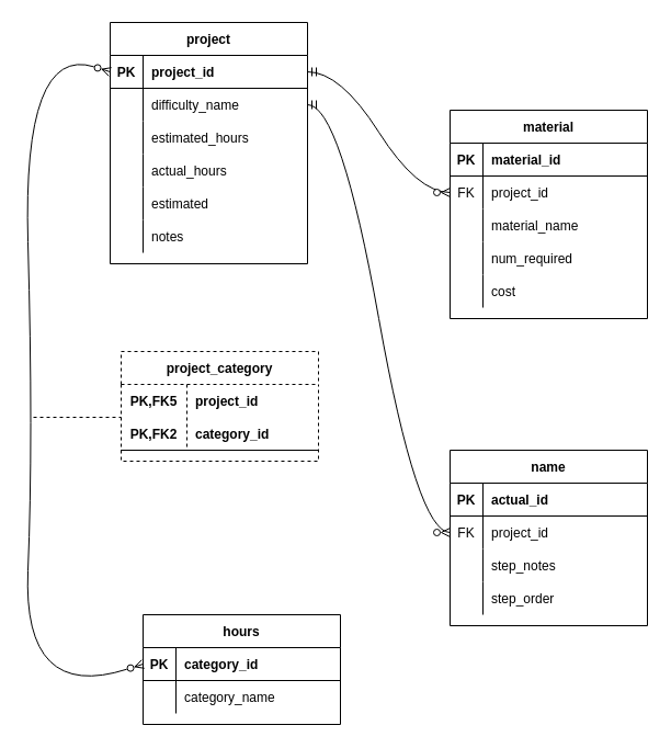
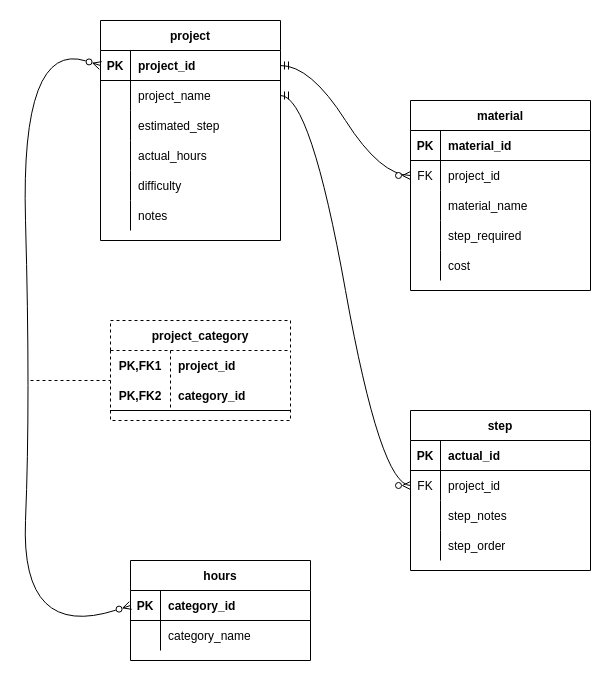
  <mxCell id="0" />
  <mxCell id="1" parent="0" />
  <mxCell id="2" value="project" style="shape=table;startSize=30;container=1;collapsible=1;childLayout=tableLayout;fixedRows=1;rowLines=0;fontStyle=1;align=center;resizeLast=1;" vertex="1" parent="1"><mxGeometry x="100" y="20" width="180" height="220" as="geometry" /></mxCell>
  <mxCell id="3" value="" style="shape=tableRow;horizontal=0;startSize=0;swimlaneHead=0;swimlaneBody=0;fillColor=none;collapsible=0;dropTarget=0;points=[[0,0.5],[1,0.5]];portConstraint=eastwest;top=0;left=0;right=0;bottom=1;" vertex="1" parent="2"><mxGeometry y="30" width="180" height="30" as="geometry" /></mxCell>
  <mxCell id="4" value="PK" style="shape=partialRectangle;connectable=0;fillColor=none;top=0;left=0;bottom=0;right=0;fontStyle=1;overflow=hidden;" vertex="1" parent="3"><mxGeometry width="30" height="30" as="geometry"><mxRectangle width="30" height="30" as="alternateBounds" /></mxGeometry></mxCell>
  <mxCell id="5" value="project_id" style="shape=partialRectangle;connectable=0;fillColor=none;top=0;left=0;bottom=0;right=0;align=left;spacingLeft=6;fontStyle=1;overflow=hidden;" vertex="1" parent="3"><mxGeometry x="30" width="150" height="30" as="geometry"><mxRectangle width="150" height="30" as="alternateBounds" /></mxGeometry></mxCell>
  <mxCell id="6" value="" style="shape=tableRow;horizontal=0;startSize=0;swimlaneHead=0;swimlaneBody=0;fillColor=none;collapsible=0;dropTarget=0;points=[[0,0.5],[1,0.5]];portConstraint=eastwest;top=0;left=0;right=0;bottom=0;" vertex="1" parent="2"><mxGeometry y="60" width="180" height="30" as="geometry" /></mxCell>
  <mxCell id="7" value="" style="shape=partialRectangle;connectable=0;fillColor=none;top=0;left=0;bottom=0;right=0;editable=1;overflow=hidden;" vertex="1" parent="6"><mxGeometry width="30" height="30" as="geometry"><mxRectangle width="30" height="30" as="alternateBounds" /></mxGeometry></mxCell>
- <mxCell id="8" value="difficulty_name" style="shape=partialRectangle;connectable=0;fillColor=none;top=0;left=0;bottom=0;right=0;align=left;spacingLeft=6;overflow=hidden;" vertex="1" parent="6"><mxGeometry x="30" width="150" height="30" as="geometry"><mxRectangle width="150" height="30" as="alternateBounds" /></mxGeometry></mxCell>
+ <mxCell id="8" value="project_name" style="shape=partialRectangle;connectable=0;fillColor=none;top=0;left=0;bottom=0;right=0;align=left;spacingLeft=6;overflow=hidden;" vertex="1" parent="6"><mxGeometry x="30" width="150" height="30" as="geometry"><mxRectangle width="150" height="30" as="alternateBounds" /></mxGeometry></mxCell>
  <mxCell id="9" value="" style="shape=tableRow;horizontal=0;startSize=0;swimlaneHead=0;swimlaneBody=0;fillColor=none;collapsible=0;dropTarget=0;points=[[0,0.5],[1,0.5]];portConstraint=eastwest;top=0;left=0;right=0;bottom=0;" vertex="1" parent="2"><mxGeometry y="90" width="180" height="30" as="geometry" /></mxCell>
  <mxCell id="10" value="" style="shape=partialRectangle;connectable=0;fillColor=none;top=0;left=0;bottom=0;right=0;editable=1;overflow=hidden;" vertex="1" parent="9"><mxGeometry width="30" height="30" as="geometry"><mxRectangle width="30" height="30" as="alternateBounds" /></mxGeometry></mxCell>
- <mxCell id="11" value="estimated_hours" style="shape=partialRectangle;connectable=0;fillColor=none;top=0;left=0;bottom=0;right=0;align=left;spacingLeft=6;overflow=hidden;" vertex="1" parent="9"><mxGeometry x="30" width="150" height="30" as="geometry"><mxRectangle width="150" height="30" as="alternateBounds" /></mxGeometry></mxCell>
+ <mxCell id="11" value="estimated_step" style="shape=partialRectangle;connectable=0;fillColor=none;top=0;left=0;bottom=0;right=0;align=left;spacingLeft=6;overflow=hidden;" vertex="1" parent="9"><mxGeometry x="30" width="150" height="30" as="geometry"><mxRectangle width="150" height="30" as="alternateBounds" /></mxGeometry></mxCell>
  <mxCell id="12" value="" style="shape=tableRow;horizontal=0;startSize=0;swimlaneHead=0;swimlaneBody=0;fillColor=none;collapsible=0;dropTarget=0;points=[[0,0.5],[1,0.5]];portConstraint=eastwest;top=0;left=0;right=0;bottom=0;" vertex="1" parent="2"><mxGeometry y="120" width="180" height="30" as="geometry" /></mxCell>
  <mxCell id="13" value="" style="shape=partialRectangle;connectable=0;fillColor=none;top=0;left=0;bottom=0;right=0;editable=1;overflow=hidden;" vertex="1" parent="12"><mxGeometry width="30" height="30" as="geometry"><mxRectangle width="30" height="30" as="alternateBounds" /></mxGeometry></mxCell>
  <mxCell id="14" value="actual_hours" style="shape=partialRectangle;connectable=0;fillColor=none;top=0;left=0;bottom=0;right=0;align=left;spacingLeft=6;overflow=hidden;" vertex="1" parent="12"><mxGeometry x="30" width="150" height="30" as="geometry"><mxRectangle width="150" height="30" as="alternateBounds" /></mxGeometry></mxCell>
  <mxCell id="15" style="shape=tableRow;horizontal=0;startSize=0;swimlaneHead=0;swimlaneBody=0;fillColor=none;collapsible=0;dropTarget=0;points=[[0,0.5],[1,0.5]];portConstraint=eastwest;top=0;left=0;right=0;bottom=0;" vertex="1" parent="2"><mxGeometry y="150" width="180" height="30" as="geometry" /></mxCell>
  <mxCell id="16" style="shape=partialRectangle;connectable=0;fillColor=none;top=0;left=0;bottom=0;right=0;editable=1;overflow=hidden;" vertex="1" parent="15"><mxGeometry width="30" height="30" as="geometry"><mxRectangle width="30" height="30" as="alternateBounds" /></mxGeometry></mxCell>
- <mxCell id="17" value="estimated" style="shape=partialRectangle;connectable=0;fillColor=none;top=0;left=0;bottom=0;right=0;align=left;spacingLeft=6;overflow=hidden;" vertex="1" parent="15"><mxGeometry x="30" width="150" height="30" as="geometry"><mxRectangle width="150" height="30" as="alternateBounds" /></mxGeometry></mxCell>
+ <mxCell id="17" value="difficulty" style="shape=partialRectangle;connectable=0;fillColor=none;top=0;left=0;bottom=0;right=0;align=left;spacingLeft=6;overflow=hidden;" vertex="1" parent="15"><mxGeometry x="30" width="150" height="30" as="geometry"><mxRectangle width="150" height="30" as="alternateBounds" /></mxGeometry></mxCell>
  <mxCell id="18" style="shape=tableRow;horizontal=0;startSize=0;swimlaneHead=0;swimlaneBody=0;fillColor=none;collapsible=0;dropTarget=0;points=[[0,0.5],[1,0.5]];portConstraint=eastwest;top=0;left=0;right=0;bottom=0;" vertex="1" parent="2"><mxGeometry y="180" width="180" height="30" as="geometry" /></mxCell>
  <mxCell id="19" style="shape=partialRectangle;connectable=0;fillColor=none;top=0;left=0;bottom=0;right=0;editable=1;overflow=hidden;" vertex="1" parent="18"><mxGeometry width="30" height="30" as="geometry"><mxRectangle width="30" height="30" as="alternateBounds" /></mxGeometry></mxCell>
  <mxCell id="20" value="notes" style="shape=partialRectangle;connectable=0;fillColor=none;top=0;left=0;bottom=0;right=0;align=left;spacingLeft=6;overflow=hidden;" vertex="1" parent="18"><mxGeometry x="30" width="150" height="30" as="geometry"><mxRectangle width="150" height="30" as="alternateBounds" /></mxGeometry></mxCell>
  <mxCell id="21" value="material" style="shape=table;startSize=30;container=1;collapsible=1;childLayout=tableLayout;fixedRows=1;rowLines=0;fontStyle=1;align=center;resizeLast=1;" vertex="1" parent="1"><mxGeometry x="410" y="100" width="180" height="190" as="geometry" /></mxCell>
  <mxCell id="22" value="" style="shape=tableRow;horizontal=0;startSize=0;swimlaneHead=0;swimlaneBody=0;fillColor=none;collapsible=0;dropTarget=0;points=[[0,0.5],[1,0.5]];portConstraint=eastwest;top=0;left=0;right=0;bottom=1;" vertex="1" parent="21"><mxGeometry y="30" width="180" height="30" as="geometry" /></mxCell>
  <mxCell id="23" value="PK" style="shape=partialRectangle;connectable=0;fillColor=none;top=0;left=0;bottom=0;right=0;fontStyle=1;overflow=hidden;" vertex="1" parent="22"><mxGeometry width="30" height="30" as="geometry"><mxRectangle width="30" height="30" as="alternateBounds" /></mxGeometry></mxCell>
  <mxCell id="24" value="material_id" style="shape=partialRectangle;connectable=0;fillColor=none;top=0;left=0;bottom=0;right=0;align=left;spacingLeft=6;fontStyle=1;overflow=hidden;" vertex="1" parent="22"><mxGeometry x="30" width="150" height="30" as="geometry"><mxRectangle width="150" height="30" as="alternateBounds" /></mxGeometry></mxCell>
  <mxCell id="25" value="" style="shape=tableRow;horizontal=0;startSize=0;swimlaneHead=0;swimlaneBody=0;fillColor=none;collapsible=0;dropTarget=0;points=[[0,0.5],[1,0.5]];portConstraint=eastwest;top=0;left=0;right=0;bottom=0;" vertex="1" parent="21"><mxGeometry y="60" width="180" height="30" as="geometry" /></mxCell>
  <mxCell id="26" value="FK" style="shape=partialRectangle;connectable=0;fillColor=none;top=0;left=0;bottom=0;right=0;editable=1;overflow=hidden;" vertex="1" parent="25"><mxGeometry width="30" height="30" as="geometry"><mxRectangle width="30" height="30" as="alternateBounds" /></mxGeometry></mxCell>
  <mxCell id="27" value="project_id" style="shape=partialRectangle;connectable=0;fillColor=none;top=0;left=0;bottom=0;right=0;align=left;spacingLeft=6;overflow=hidden;" vertex="1" parent="25"><mxGeometry x="30" width="150" height="30" as="geometry"><mxRectangle width="150" height="30" as="alternateBounds" /></mxGeometry></mxCell>
  <mxCell id="28" value="" style="shape=tableRow;horizontal=0;startSize=0;swimlaneHead=0;swimlaneBody=0;fillColor=none;collapsible=0;dropTarget=0;points=[[0,0.5],[1,0.5]];portConstraint=eastwest;top=0;left=0;right=0;bottom=0;" vertex="1" parent="21"><mxGeometry y="90" width="180" height="30" as="geometry" /></mxCell>
  <mxCell id="29" value="" style="shape=partialRectangle;connectable=0;fillColor=none;top=0;left=0;bottom=0;right=0;editable=1;overflow=hidden;" vertex="1" parent="28"><mxGeometry width="30" height="30" as="geometry"><mxRectangle width="30" height="30" as="alternateBounds" /></mxGeometry></mxCell>
  <mxCell id="30" value="material_name" style="shape=partialRectangle;connectable=0;fillColor=none;top=0;left=0;bottom=0;right=0;align=left;spacingLeft=6;overflow=hidden;" vertex="1" parent="28"><mxGeometry x="30" width="150" height="30" as="geometry"><mxRectangle width="150" height="30" as="alternateBounds" /></mxGeometry></mxCell>
  <mxCell id="31" value="" style="shape=tableRow;horizontal=0;startSize=0;swimlaneHead=0;swimlaneBody=0;fillColor=none;collapsible=0;dropTarget=0;points=[[0,0.5],[1,0.5]];portConstraint=eastwest;top=0;left=0;right=0;bottom=0;" vertex="1" parent="21"><mxGeometry y="120" width="180" height="30" as="geometry" /></mxCell>
  <mxCell id="32" value="" style="shape=partialRectangle;connectable=0;fillColor=none;top=0;left=0;bottom=0;right=0;editable=1;overflow=hidden;" vertex="1" parent="31"><mxGeometry width="30" height="30" as="geometry"><mxRectangle width="30" height="30" as="alternateBounds" /></mxGeometry></mxCell>
- <mxCell id="33" value="num_required" style="shape=partialRectangle;connectable=0;fillColor=none;top=0;left=0;bottom=0;right=0;align=left;spacingLeft=6;overflow=hidden;" vertex="1" parent="31"><mxGeometry x="30" width="150" height="30" as="geometry"><mxRectangle width="150" height="30" as="alternateBounds" /></mxGeometry></mxCell>
+ <mxCell id="33" value="step_required" style="shape=partialRectangle;connectable=0;fillColor=none;top=0;left=0;bottom=0;right=0;align=left;spacingLeft=6;overflow=hidden;" vertex="1" parent="31"><mxGeometry x="30" width="150" height="30" as="geometry"><mxRectangle width="150" height="30" as="alternateBounds" /></mxGeometry></mxCell>
  <mxCell id="34" style="shape=tableRow;horizontal=0;startSize=0;swimlaneHead=0;swimlaneBody=0;fillColor=none;collapsible=0;dropTarget=0;points=[[0,0.5],[1,0.5]];portConstraint=eastwest;top=0;left=0;right=0;bottom=0;" vertex="1" parent="21"><mxGeometry y="150" width="180" height="30" as="geometry" /></mxCell>
  <mxCell id="35" style="shape=partialRectangle;connectable=0;fillColor=none;top=0;left=0;bottom=0;right=0;editable=1;overflow=hidden;" vertex="1" parent="34"><mxGeometry width="30" height="30" as="geometry"><mxRectangle width="30" height="30" as="alternateBounds" /></mxGeometry></mxCell>
  <mxCell id="36" value="cost" style="shape=partialRectangle;connectable=0;fillColor=none;top=0;left=0;bottom=0;right=0;align=left;spacingLeft=6;overflow=hidden;" vertex="1" parent="34"><mxGeometry x="30" width="150" height="30" as="geometry"><mxRectangle width="150" height="30" as="alternateBounds" /></mxGeometry></mxCell>
- <mxCell id="37" value="name" style="shape=table;startSize=30;container=1;collapsible=1;childLayout=tableLayout;fixedRows=1;rowLines=0;fontStyle=1;align=center;resizeLast=1;" vertex="1" parent="1"><mxGeometry x="410" y="410" width="180" height="160" as="geometry" /></mxCell>
+ <mxCell id="37" value="step" style="shape=table;startSize=30;container=1;collapsible=1;childLayout=tableLayout;fixedRows=1;rowLines=0;fontStyle=1;align=center;resizeLast=1;" vertex="1" parent="1"><mxGeometry x="410" y="410" width="180" height="160" as="geometry" /></mxCell>
  <mxCell id="38" value="" style="shape=tableRow;horizontal=0;startSize=0;swimlaneHead=0;swimlaneBody=0;fillColor=none;collapsible=0;dropTarget=0;points=[[0,0.5],[1,0.5]];portConstraint=eastwest;top=0;left=0;right=0;bottom=1;" vertex="1" parent="37"><mxGeometry y="30" width="180" height="30" as="geometry" /></mxCell>
  <mxCell id="39" value="PK" style="shape=partialRectangle;connectable=0;fillColor=none;top=0;left=0;bottom=0;right=0;fontStyle=1;overflow=hidden;" vertex="1" parent="38"><mxGeometry width="30" height="30" as="geometry"><mxRectangle width="30" height="30" as="alternateBounds" /></mxGeometry></mxCell>
  <mxCell id="40" value="actual_id" style="shape=partialRectangle;connectable=0;fillColor=none;top=0;left=0;bottom=0;right=0;align=left;spacingLeft=6;fontStyle=1;overflow=hidden;" vertex="1" parent="38"><mxGeometry x="30" width="150" height="30" as="geometry"><mxRectangle width="150" height="30" as="alternateBounds" /></mxGeometry></mxCell>
  <mxCell id="41" value="" style="shape=tableRow;horizontal=0;startSize=0;swimlaneHead=0;swimlaneBody=0;fillColor=none;collapsible=0;dropTarget=0;points=[[0,0.5],[1,0.5]];portConstraint=eastwest;top=0;left=0;right=0;bottom=0;" vertex="1" parent="37"><mxGeometry y="60" width="180" height="30" as="geometry" /></mxCell>
  <mxCell id="42" value="FK" style="shape=partialRectangle;connectable=0;fillColor=none;top=0;left=0;bottom=0;right=0;editable=1;overflow=hidden;" vertex="1" parent="41"><mxGeometry width="30" height="30" as="geometry"><mxRectangle width="30" height="30" as="alternateBounds" /></mxGeometry></mxCell>
  <mxCell id="43" value="project_id" style="shape=partialRectangle;connectable=0;fillColor=none;top=0;left=0;bottom=0;right=0;align=left;spacingLeft=6;overflow=hidden;" vertex="1" parent="41"><mxGeometry x="30" width="150" height="30" as="geometry"><mxRectangle width="150" height="30" as="alternateBounds" /></mxGeometry></mxCell>
  <mxCell id="44" value="" style="shape=tableRow;horizontal=0;startSize=0;swimlaneHead=0;swimlaneBody=0;fillColor=none;collapsible=0;dropTarget=0;points=[[0,0.5],[1,0.5]];portConstraint=eastwest;top=0;left=0;right=0;bottom=0;" vertex="1" parent="37"><mxGeometry y="90" width="180" height="30" as="geometry" /></mxCell>
  <mxCell id="45" value="" style="shape=partialRectangle;connectable=0;fillColor=none;top=0;left=0;bottom=0;right=0;editable=1;overflow=hidden;" vertex="1" parent="44"><mxGeometry width="30" height="30" as="geometry"><mxRectangle width="30" height="30" as="alternateBounds" /></mxGeometry></mxCell>
  <mxCell id="46" value="step_notes" style="shape=partialRectangle;connectable=0;fillColor=none;top=0;left=0;bottom=0;right=0;align=left;spacingLeft=6;overflow=hidden;" vertex="1" parent="44"><mxGeometry x="30" width="150" height="30" as="geometry"><mxRectangle width="150" height="30" as="alternateBounds" /></mxGeometry></mxCell>
  <mxCell id="47" value="" style="shape=tableRow;horizontal=0;startSize=0;swimlaneHead=0;swimlaneBody=0;fillColor=none;collapsible=0;dropTarget=0;points=[[0,0.5],[1,0.5]];portConstraint=eastwest;top=0;left=0;right=0;bottom=0;" vertex="1" parent="37"><mxGeometry y="120" width="180" height="30" as="geometry" /></mxCell>
  <mxCell id="48" value="" style="shape=partialRectangle;connectable=0;fillColor=none;top=0;left=0;bottom=0;right=0;editable=1;overflow=hidden;" vertex="1" parent="47"><mxGeometry width="30" height="30" as="geometry"><mxRectangle width="30" height="30" as="alternateBounds" /></mxGeometry></mxCell>
  <mxCell id="49" value="step_order" style="shape=partialRectangle;connectable=0;fillColor=none;top=0;left=0;bottom=0;right=0;align=left;spacingLeft=6;overflow=hidden;" vertex="1" parent="47"><mxGeometry x="30" width="150" height="30" as="geometry"><mxRectangle width="150" height="30" as="alternateBounds" /></mxGeometry></mxCell>
  <mxCell id="50" style="edgeStyle=orthogonalEdgeStyle;rounded=0;orthogonalLoop=1;jettySize=auto;html=1;exitX=0.5;exitY=0;exitDx=0;exitDy=0;entryX=0;entryY=0.5;entryDx=0;entryDy=0;strokeColor=none;" edge="1" parent="1" source="51" target="59"><mxGeometry relative="1" as="geometry" /></mxCell>
  <mxCell id="51" value="hours" style="shape=table;startSize=30;container=1;collapsible=1;childLayout=tableLayout;fixedRows=1;rowLines=0;fontStyle=1;align=center;resizeLast=1;" vertex="1" parent="1"><mxGeometry x="130" y="560" width="180" height="100" as="geometry" /></mxCell>
  <mxCell id="52" value="" style="shape=tableRow;horizontal=0;startSize=0;swimlaneHead=0;swimlaneBody=0;fillColor=none;collapsible=0;dropTarget=0;points=[[0,0.5],[1,0.5]];portConstraint=eastwest;top=0;left=0;right=0;bottom=1;" vertex="1" parent="51"><mxGeometry y="30" width="180" height="30" as="geometry" /></mxCell>
  <mxCell id="53" value="PK" style="shape=partialRectangle;connectable=0;fillColor=none;top=0;left=0;bottom=0;right=0;fontStyle=1;overflow=hidden;" vertex="1" parent="52"><mxGeometry width="30" height="30" as="geometry"><mxRectangle width="30" height="30" as="alternateBounds" /></mxGeometry></mxCell>
  <mxCell id="54" value="category_id" style="shape=partialRectangle;connectable=0;fillColor=none;top=0;left=0;bottom=0;right=0;align=left;spacingLeft=6;fontStyle=1;overflow=hidden;" vertex="1" parent="52"><mxGeometry x="30" width="150" height="30" as="geometry"><mxRectangle width="150" height="30" as="alternateBounds" /></mxGeometry></mxCell>
  <mxCell id="55" value="" style="shape=tableRow;horizontal=0;startSize=0;swimlaneHead=0;swimlaneBody=0;fillColor=none;collapsible=0;dropTarget=0;points=[[0,0.5],[1,0.5]];portConstraint=eastwest;top=0;left=0;right=0;bottom=0;" vertex="1" parent="51"><mxGeometry y="60" width="180" height="30" as="geometry" /></mxCell>
  <mxCell id="56" value="" style="shape=partialRectangle;connectable=0;fillColor=none;top=0;left=0;bottom=0;right=0;editable=1;overflow=hidden;" vertex="1" parent="55"><mxGeometry width="30" height="30" as="geometry"><mxRectangle width="30" height="30" as="alternateBounds" /></mxGeometry></mxCell>
  <mxCell id="57" value="category_name" style="shape=partialRectangle;connectable=0;fillColor=none;top=0;left=0;bottom=0;right=0;align=left;spacingLeft=6;overflow=hidden;" vertex="1" parent="55"><mxGeometry x="30" width="150" height="30" as="geometry"><mxRectangle width="150" height="30" as="alternateBounds" /></mxGeometry></mxCell>
  <mxCell id="58" value="project_category" style="shape=table;startSize=30;container=1;collapsible=1;childLayout=tableLayout;fixedRows=1;rowLines=0;fontStyle=1;align=center;resizeLast=1;dashed=1;" vertex="1" parent="1"><mxGeometry x="110" y="320" width="180" height="100" as="geometry" /></mxCell>
  <mxCell id="59" value="" style="shape=tableRow;horizontal=0;startSize=0;swimlaneHead=0;swimlaneBody=0;fillColor=none;collapsible=0;dropTarget=0;points=[[0,0.5],[1,0.5]];portConstraint=eastwest;top=0;left=0;right=0;bottom=0;" vertex="1" parent="58"><mxGeometry y="30" width="180" height="30" as="geometry" /></mxCell>
- <mxCell id="60" value="PK,FK5" style="shape=partialRectangle;connectable=0;fillColor=none;top=0;left=0;bottom=0;right=0;fontStyle=1;overflow=hidden;" vertex="1" parent="59"><mxGeometry width="60" height="30" as="geometry"><mxRectangle width="60" height="30" as="alternateBounds" /></mxGeometry></mxCell>
+ <mxCell id="60" value="PK,FK1" style="shape=partialRectangle;connectable=0;fillColor=none;top=0;left=0;bottom=0;right=0;fontStyle=1;overflow=hidden;" vertex="1" parent="59"><mxGeometry width="60" height="30" as="geometry"><mxRectangle width="60" height="30" as="alternateBounds" /></mxGeometry></mxCell>
  <mxCell id="61" value="project_id" style="shape=partialRectangle;connectable=0;fillColor=none;top=0;left=0;bottom=0;right=0;align=left;spacingLeft=6;fontStyle=1;overflow=hidden;" vertex="1" parent="59"><mxGeometry x="60" width="120" height="30" as="geometry"><mxRectangle width="120" height="30" as="alternateBounds" /></mxGeometry></mxCell>
  <mxCell id="62" value="" style="shape=tableRow;horizontal=0;startSize=0;swimlaneHead=0;swimlaneBody=0;fillColor=none;collapsible=0;dropTarget=0;points=[[0,0.5],[1,0.5]];portConstraint=eastwest;top=0;left=0;right=0;bottom=1;" vertex="1" parent="58"><mxGeometry y="60" width="180" height="30" as="geometry" /></mxCell>
  <mxCell id="63" value="PK,FK2" style="shape=partialRectangle;connectable=0;fillColor=none;top=0;left=0;bottom=0;right=0;fontStyle=1;overflow=hidden;" vertex="1" parent="62"><mxGeometry width="60" height="30" as="geometry"><mxRectangle width="60" height="30" as="alternateBounds" /></mxGeometry></mxCell>
  <mxCell id="64" value="category_id" style="shape=partialRectangle;connectable=0;fillColor=none;top=0;left=0;bottom=0;right=0;align=left;spacingLeft=6;fontStyle=1;overflow=hidden;" vertex="1" parent="62"><mxGeometry x="60" width="120" height="30" as="geometry"><mxRectangle width="120" height="30" as="alternateBounds" /></mxGeometry></mxCell>
  <mxCell id="65" value="" style="edgeStyle=entityRelationEdgeStyle;fontSize=12;html=1;endArrow=ERzeroToMany;startArrow=ERmandOne;entryX=0;entryY=0.5;entryDx=0;entryDy=0;exitX=1;exitY=0.5;exitDx=0;exitDy=0;curved=1;" edge="1" parent="1" source="3" target="25"><mxGeometry width="100" height="100" relative="1" as="geometry"><mxPoint x="280" y="140" as="sourcePoint" /><mxPoint x="380" y="40" as="targetPoint" /></mxGeometry></mxCell>
  <mxCell id="66" value="" style="edgeStyle=entityRelationEdgeStyle;fontSize=12;html=1;endArrow=ERzeroToMany;startArrow=ERmandOne;curved=1;exitX=1;exitY=0.5;exitDx=0;exitDy=0;entryX=0;entryY=0.5;entryDx=0;entryDy=0;" edge="1" parent="1" source="6" target="41"><mxGeometry width="100" height="100" relative="1" as="geometry"><mxPoint x="250" y="310" as="sourcePoint" /><mxPoint x="350" y="210" as="targetPoint" /></mxGeometry></mxCell>
  <mxCell id="67" value="" style="curved=1;endArrow=ERzeroToMany;html=1;rounded=1;entryX=0;entryY=0.5;entryDx=0;entryDy=0;exitX=0;exitY=0.5;exitDx=0;exitDy=0;startArrow=ERzeroToMany;startFill=0;endFill=0;" edge="1" parent="1" source="52" target="3"><mxGeometry width="50" height="50" relative="1" as="geometry"><mxPoint x="90" y="680" as="sourcePoint" /><mxPoint x="20" y="350" as="targetPoint" /><Array as="points"><mxPoint x="20" y="640" /><mxPoint x="30" y="400" /><mxPoint x="20" y="40" /></Array></mxGeometry></mxCell>
  <mxCell id="68" value="" style="endArrow=none;dashed=1;html=1;strokeWidth=1;rounded=1;" edge="1" parent="1"><mxGeometry width="50" height="50" relative="1" as="geometry"><mxPoint x="30" y="380" as="sourcePoint" /><mxPoint x="110" y="380" as="targetPoint" /></mxGeometry></mxCell>
